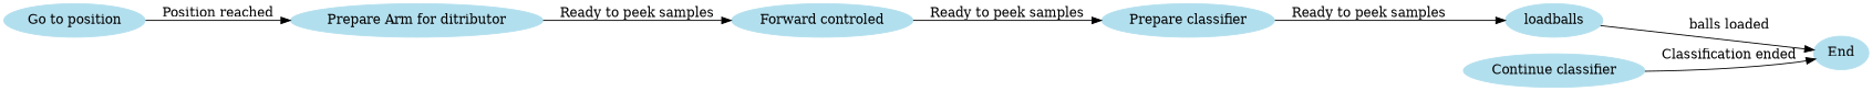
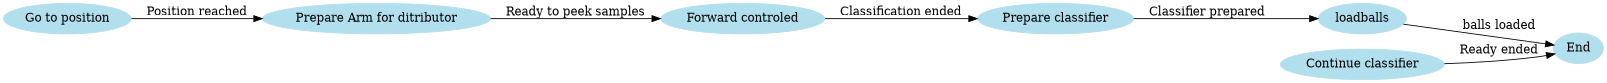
  digraph {
    rankdir=LR
    node [color=lightblue2 style=filled]
    "Go to position"
    "Prepare Arm for ditributor"
    "Forward controled"
    "Prepare classifier"
    loadballs
    End
    "Continue classifier"
    "Go to position" -> "Prepare Arm for ditributor" [label="Position reached"]
    "Prepare Arm for ditributor" -> "Forward controled" [label="Ready to peek samples"]
-   "Forward controled" -> "Prepare classifier" [label="Ready to peek samples"]
-   "Prepare classifier" -> loadballs [label="Ready to peek samples"]
+   "Forward controled" -> "Prepare classifier" [label="Classification ended"]
+   "Prepare classifier" -> loadballs [label="Classifier prepared"]
    loadballs -> End [label="balls loaded"]
-   "Continue classifier" -> End [label="Classification ended"]
+   "Continue classifier" -> End [label="Ready ended"]
  }
